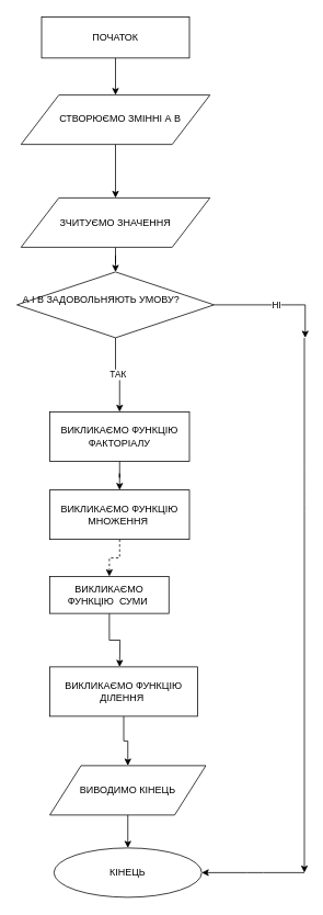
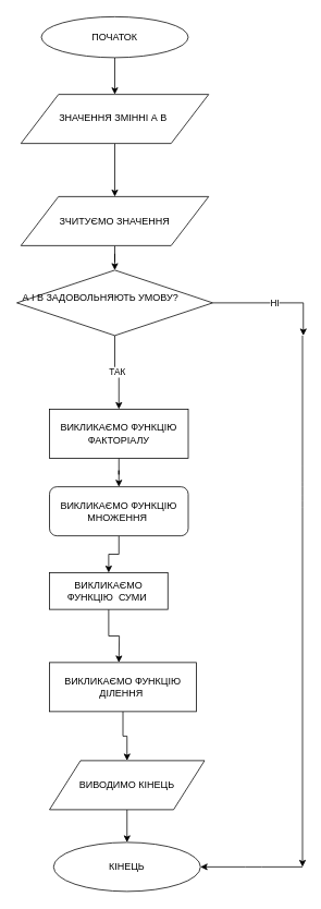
  <mxCell id="0" />
  <mxCell id="1" parent="0" />
  <mxCell id="2" value="" style="edgeStyle=orthogonalEdgeStyle;rounded=0;orthogonalLoop=1;jettySize=auto;html=1;" edge="1" parent="1" source="3" target="5"><mxGeometry relative="1" as="geometry" /></mxCell>
- <mxCell id="3" value="ПОЧАТОК" style="whiteSpace=wrap;html=1;rounded=0;" parent="1" vertex="1"><mxGeometry x="50" y="20" width="180" height="50" as="geometry" /></mxCell>
+ <mxCell id="3" value="ПОЧАТОК" style="ellipse;whiteSpace=wrap;html=1;" parent="1" vertex="1"><mxGeometry x="50" y="20" width="180" height="50" as="geometry" /></mxCell>
  <mxCell id="4" value="" style="edgeStyle=orthogonalEdgeStyle;rounded=0;orthogonalLoop=1;jettySize=auto;html=1;" parent="1" source="5" target="7" edge="1"><mxGeometry relative="1" as="geometry" /></mxCell>
  <mxCell id="5" value="" style="shape=parallelogram;perimeter=parallelogramPerimeter;whiteSpace=wrap;html=1;" parent="1" vertex="1"><mxGeometry x="25" y="115" width="230" height="60" as="geometry" /></mxCell>
  <mxCell id="6" value="" style="edgeStyle=orthogonalEdgeStyle;rounded=0;orthogonalLoop=1;jettySize=auto;html=1;" edge="1" parent="1" source="7" target="22"><mxGeometry relative="1" as="geometry" /></mxCell>
  <mxCell id="7" value="ЗЧИТУЄМО ЗНАЧЕННЯ" style="shape=parallelogram;perimeter=parallelogramPerimeter;whiteSpace=wrap;html=1;" parent="1" vertex="1"><mxGeometry x="25" y="240" width="230" height="60" as="geometry" /></mxCell>
- <mxCell id="8" value="СТВОРЮЄМО ЗМІННІ А В&amp;nbsp;" style="text;html=1;" parent="1" vertex="1"><mxGeometry x="70" y="130" width="160" height="30" as="geometry" /></mxCell>
+ <mxCell id="8" value="ЗНАЧЕННЯ ЗМІННІ А В&amp;nbsp;" style="text;html=1;" parent="1" vertex="1"><mxGeometry x="70" y="130" width="160" height="30" as="geometry" /></mxCell>
  <mxCell id="9" value="НІ" style="edgeStyle=orthogonalEdgeStyle;rounded=0;orthogonalLoop=1;jettySize=auto;html=1;exitX=1;exitY=0.5;exitDx=0;exitDy=0;" parent="1" source="22" edge="1"><mxGeometry relative="1" as="geometry"><mxPoint x="371" y="410" as="targetPoint" /><Array as="points"><mxPoint x="371" y="370" /></Array><mxPoint x="260" y="370" as="sourcePoint" /></mxGeometry></mxCell>
  <mxCell id="10" value="ТАК" style="edgeStyle=orthogonalEdgeStyle;rounded=0;orthogonalLoop=1;jettySize=auto;html=1;entryX=0.5;entryY=0;entryDx=0;entryDy=0;exitX=0.5;exitY=1;exitDx=0;exitDy=0;" parent="1" source="22" target="13" edge="1"><mxGeometry relative="1" as="geometry"><mxPoint x="145" y="510" as="targetPoint" /><mxPoint x="144" y="410" as="sourcePoint" /></mxGeometry></mxCell>
  <mxCell id="11" value="" style="endArrow=classic;html=1;" parent="1" edge="1"><mxGeometry width="50" height="50" relative="1" as="geometry"><mxPoint x="370" y="410" as="sourcePoint" /><mxPoint x="370" y="1060" as="targetPoint" /><Array as="points"><mxPoint x="370" y="580" /><mxPoint x="370" y="600" /><mxPoint x="370" y="610" /></Array></mxGeometry></mxCell>
  <mxCell id="12" style="edgeStyle=orthogonalEdgeStyle;rounded=0;orthogonalLoop=1;jettySize=auto;html=1;entryX=0.5;entryY=0;entryDx=0;entryDy=0;" parent="1" source="13" target="15" edge="1"><mxGeometry relative="1" as="geometry"><mxPoint x="145" y="610" as="targetPoint" /></mxGeometry></mxCell>
  <mxCell id="13" value="ВИКЛИКАЄМО ФУНКЦІЮ ФАКТОРІАЛУ" style="rounded=0;whiteSpace=wrap;html=1;" parent="1" vertex="1"><mxGeometry x="60" y="500" width="170" height="60" as="geometry" /></mxCell>
- <mxCell id="14" style="edgeStyle=orthogonalEdgeStyle;rounded=0;orthogonalLoop=1;jettySize=auto;html=1;entryX=0.5;entryY=0;entryDx=0;entryDy=0;dashed=1;" parent="1" source="15" target="17" edge="1"><mxGeometry relative="1" as="geometry"><mxPoint x="145" y="710" as="targetPoint" /></mxGeometry></mxCell>
- <mxCell id="15" value="ВИКЛИКАЄМО ФУНКЦІЮ МНОЖЕННЯ&amp;nbsp;" style="rounded=0;whiteSpace=wrap;html=1;" parent="1" vertex="1"><mxGeometry x="60" y="595" width="170" height="60" as="geometry" /></mxCell>
+ <mxCell id="14" style="edgeStyle=orthogonalEdgeStyle;rounded=0;orthogonalLoop=1;jettySize=auto;html=1;entryX=0.5;entryY=0;entryDx=0;entryDy=0;" parent="1" source="15" target="17" edge="1"><mxGeometry relative="1" as="geometry"><mxPoint x="145" y="710" as="targetPoint" /></mxGeometry></mxCell>
+ <mxCell id="15" value="ВИКЛИКАЄМО ФУНКЦІЮ МНОЖЕННЯ&amp;nbsp;" style="whiteSpace=wrap;html=1;rounded=1;" parent="1" vertex="1"><mxGeometry x="60" y="595" width="170" height="60" as="geometry" /></mxCell>
  <mxCell id="16" style="edgeStyle=orthogonalEdgeStyle;rounded=0;orthogonalLoop=1;jettySize=auto;html=1;" parent="1" source="17" edge="1"><mxGeometry relative="1" as="geometry"><mxPoint x="145" y="810" as="targetPoint" /></mxGeometry></mxCell>
  <mxCell id="17" value="ВИКЛИКАЄМО ФУНКЦІЮ&amp;nbsp; СУМИ&amp;nbsp;" style="rounded=0;whiteSpace=wrap;html=1;" parent="1" vertex="1"><mxGeometry x="60" y="700" width="145" height="45" as="geometry" /></mxCell>
  <mxCell id="18" value="" style="edgeStyle=orthogonalEdgeStyle;rounded=0;orthogonalLoop=1;jettySize=auto;html=1;" edge="1" parent="1" source="19" target="25"><mxGeometry relative="1" as="geometry" /></mxCell>
  <mxCell id="19" value="ВИКЛИКАЄМО ФУНКЦІЮ ДІЛЕННЯ&amp;nbsp;" style="rounded=0;whiteSpace=wrap;html=1;" parent="1" vertex="1"><mxGeometry x="60" y="810" width="180" height="60" as="geometry" /></mxCell>
  <mxCell id="20" value="КІНЕЦЬ" style="ellipse;whiteSpace=wrap;html=1;" parent="1" vertex="1"><mxGeometry x="65" y="1030" width="180" height="60" as="geometry" /></mxCell>
  <mxCell id="21" value="" style="endArrow=classic;html=1;entryX=1;entryY=0.5;entryDx=0;entryDy=0;" parent="1" target="20" edge="1"><mxGeometry width="50" height="50" relative="1" as="geometry"><mxPoint x="370" y="1060" as="sourcePoint" /><mxPoint x="270" y="1090" as="targetPoint" /><Array as="points"><mxPoint x="310" y="1060" /></Array></mxGeometry></mxCell>
  <mxCell id="22" value="" style="rhombus;whiteSpace=wrap;html=1;" vertex="1" parent="1"><mxGeometry x="20" y="330" width="240" height="80" as="geometry" /></mxCell>
  <mxCell id="23" value="А І В ЗАДОВОЛЬНЯЮТЬ УМОВУ?" style="text;html=1;" vertex="1" parent="1"><mxGeometry x="25" y="350" width="220" height="30" as="geometry" /></mxCell>
  <mxCell id="24" value="" style="edgeStyle=orthogonalEdgeStyle;rounded=0;orthogonalLoop=1;jettySize=auto;html=1;" edge="1" parent="1" source="25" target="20"><mxGeometry relative="1" as="geometry" /></mxCell>
  <mxCell id="25" value="ВИВОДИМО КІНЕЦЬ" style="shape=parallelogram;perimeter=parallelogramPerimeter;whiteSpace=wrap;html=1;" vertex="1" parent="1"><mxGeometry x="60" y="930" width="190" height="60" as="geometry" /></mxCell>
